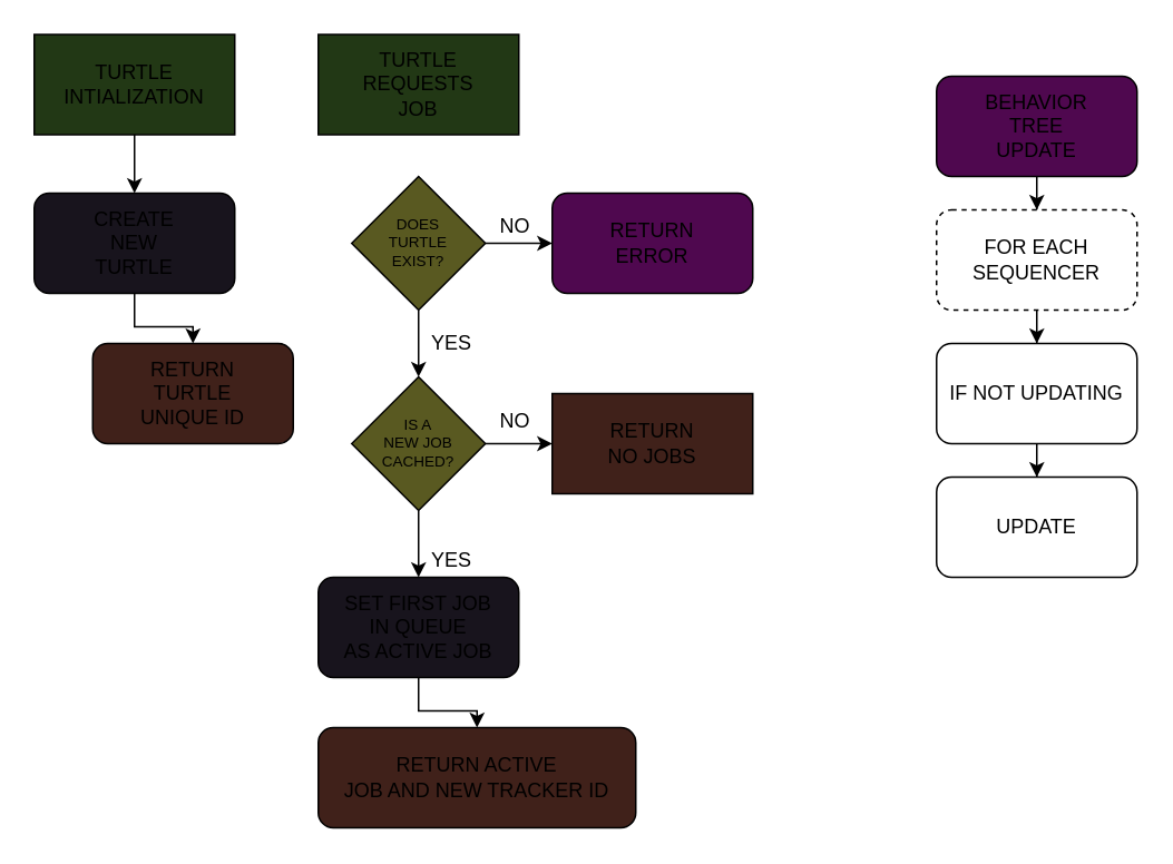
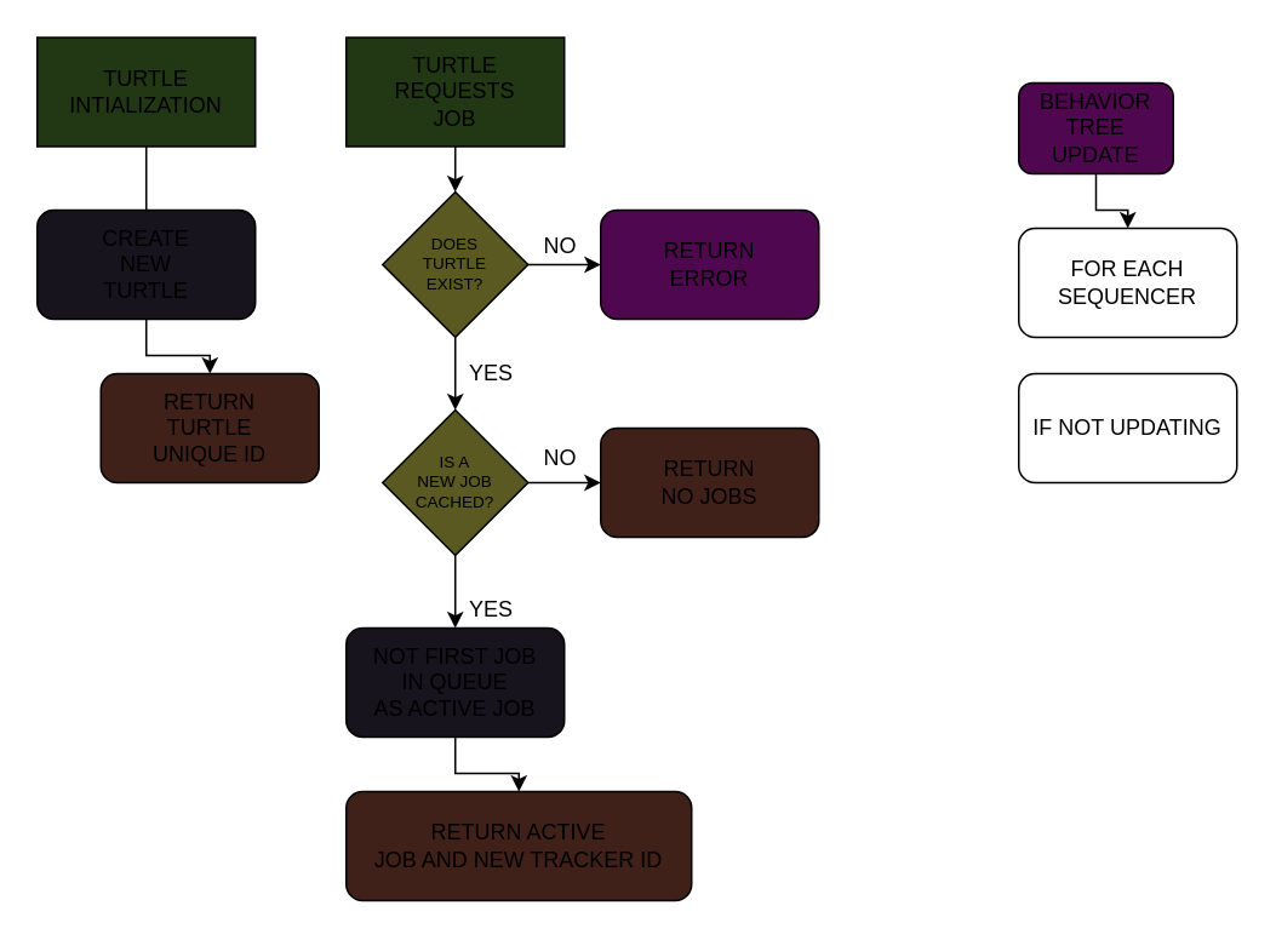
  <mxCell id="0" />
  <mxCell id="1" parent="0" />
+ <mxCell id="2" style="edgeStyle=orthogonalEdgeStyle;rounded=0;orthogonalLoop=1;jettySize=auto;html=1;entryX=0.5;entryY=0;entryDx=0;entryDy=0;" edge="1" parent="1" source="3" target="17"><mxGeometry relative="1" as="geometry" /></mxCell>
  <mxCell id="3" value="TURTLE&lt;br&gt;REQUESTS&lt;br&gt;JOB" style="rounded=0;whiteSpace=wrap;html=1;fillColor=#223815;" vertex="1" parent="1"><mxGeometry x="190" y="20" width="120" height="60" as="geometry" /></mxCell>
- <mxCell id="4" style="edgeStyle=orthogonalEdgeStyle;rounded=0;orthogonalLoop=1;jettySize=auto;html=1;entryX=0.5;entryY=0;entryDx=0;entryDy=0;" edge="1" parent="1" source="5" target="14"><mxGeometry relative="1" as="geometry" /></mxCell>
+ <mxCell id="4" style="edgeStyle=orthogonalEdgeStyle;rounded=0;orthogonalLoop=1;jettySize=auto;html=1;entryX=0.5;entryY=0;entryDx=0;entryDy=0;endArrow=none;" edge="1" parent="1" source="5" target="14"><mxGeometry relative="1" as="geometry" /></mxCell>
  <mxCell id="5" value="TURTLE&lt;br&gt;INTIALIZATION" style="rounded=0;whiteSpace=wrap;html=1;fillColor=#223815;" vertex="1" parent="1"><mxGeometry x="20" y="20" width="120" height="60" as="geometry" /></mxCell>
  <mxCell id="6" style="edgeStyle=orthogonalEdgeStyle;rounded=0;orthogonalLoop=1;jettySize=auto;html=1;entryX=0.5;entryY=0;entryDx=0;entryDy=0;" edge="1" parent="1" source="7" target="12"><mxGeometry relative="1" as="geometry" /></mxCell>
- <mxCell id="7" value="BEHAVIOR&lt;br&gt;TREE&lt;br&gt;UPDATE" style="rounded=1;whiteSpace=wrap;html=1;fillColor=#4F084F;" vertex="1" parent="1"><mxGeometry x="560" y="45" width="120" height="60" as="geometry" /></mxCell>
- <mxCell id="8" style="edgeStyle=orthogonalEdgeStyle;rounded=0;orthogonalLoop=1;jettySize=auto;html=1;entryX=0.5;entryY=0;entryDx=0;entryDy=0;" edge="1" parent="1" source="9" target="10"><mxGeometry relative="1" as="geometry" /></mxCell>
+ <mxCell id="7" value="BEHAVIOR&lt;br&gt;TREE&lt;br&gt;UPDATE" style="rounded=1;whiteSpace=wrap;html=1;fillColor=#4F084F;" vertex="1" parent="1"><mxGeometry x="560" y="45" width="85" height="50" as="geometry" /></mxCell>
  <mxCell id="9" value="IF NOT UPDATING" style="rounded=1;whiteSpace=wrap;html=1;" vertex="1" parent="1"><mxGeometry x="560" y="205" width="120" height="60" as="geometry" /></mxCell>
- <mxCell id="10" value="UPDATE&lt;br&gt;" style="rounded=1;whiteSpace=wrap;html=1;" vertex="1" parent="1"><mxGeometry x="560" y="285" width="120" height="60" as="geometry" /></mxCell>
- <mxCell id="11" style="edgeStyle=orthogonalEdgeStyle;rounded=0;orthogonalLoop=1;jettySize=auto;html=1;entryX=0.5;entryY=0;entryDx=0;entryDy=0;" edge="1" parent="1" source="12" target="9"><mxGeometry relative="1" as="geometry" /></mxCell>
- <mxCell id="12" value="FOR EACH SEQUENCER" style="rounded=1;whiteSpace=wrap;html=1;dashed=1;" vertex="1" parent="1"><mxGeometry x="560" y="125" width="120" height="60" as="geometry" /></mxCell>
+ <mxCell id="12" value="FOR EACH SEQUENCER" style="rounded=1;whiteSpace=wrap;html=1;" vertex="1" parent="1"><mxGeometry x="560" y="125" width="120" height="60" as="geometry" /></mxCell>
  <mxCell id="13" style="edgeStyle=orthogonalEdgeStyle;rounded=0;orthogonalLoop=1;jettySize=auto;html=1;entryX=0.5;entryY=0;entryDx=0;entryDy=0;" edge="1" parent="1" source="14" target="23"><mxGeometry relative="1" as="geometry" /></mxCell>
  <mxCell id="14" value="CREATE&lt;br&gt;NEW&lt;br&gt;TURTLE" style="rounded=1;whiteSpace=wrap;html=1;fillColor=#18141D;" vertex="1" parent="1"><mxGeometry x="20" y="115" width="120" height="60" as="geometry" /></mxCell>
  <mxCell id="15" style="edgeStyle=orthogonalEdgeStyle;rounded=0;orthogonalLoop=1;jettySize=auto;html=1;entryX=0;entryY=0.5;entryDx=0;entryDy=0;" edge="1" parent="1" source="17" target="18"><mxGeometry relative="1" as="geometry" /></mxCell>
  <mxCell id="16" style="edgeStyle=orthogonalEdgeStyle;rounded=0;orthogonalLoop=1;jettySize=auto;html=1;entryX=0.5;entryY=0;entryDx=0;entryDy=0;" edge="1" parent="1" source="17" target="21"><mxGeometry relative="1" as="geometry" /></mxCell>
  <mxCell id="17" value="DOES&lt;br style=&quot;font-size: 9px;&quot;&gt;TURTLE&lt;br style=&quot;font-size: 9px;&quot;&gt;EXIST?" style="rhombus;whiteSpace=wrap;html=1;fontSize=9;fillColor=#595921;" vertex="1" parent="1"><mxGeometry x="210" y="105" width="80" height="80" as="geometry" /></mxCell>
  <mxCell id="18" value="RETURN&lt;br&gt;ERROR" style="rounded=1;whiteSpace=wrap;html=1;fillColor=#4f084f;" vertex="1" parent="1"><mxGeometry x="330" y="115" width="120" height="60" as="geometry" /></mxCell>
  <mxCell id="19" style="edgeStyle=orthogonalEdgeStyle;rounded=0;orthogonalLoop=1;jettySize=auto;html=1;entryX=0;entryY=0.5;entryDx=0;entryDy=0;" edge="1" parent="1" source="21" target="22"><mxGeometry relative="1" as="geometry" /></mxCell>
  <mxCell id="20" style="edgeStyle=orthogonalEdgeStyle;rounded=0;orthogonalLoop=1;jettySize=auto;html=1;entryX=0.5;entryY=0;entryDx=0;entryDy=0;" edge="1" parent="1" source="21" target="28"><mxGeometry relative="1" as="geometry" /></mxCell>
  <mxCell id="21" value="IS A&lt;br&gt;NEW JOB&lt;br&gt;CACHED?" style="rhombus;whiteSpace=wrap;html=1;fontSize=9;fillColor=#595921;" vertex="1" parent="1"><mxGeometry x="210" y="225" width="80" height="80" as="geometry" /></mxCell>
- <mxCell id="22" value="RETURN&lt;br&gt;NO JOBS" style="whiteSpace=wrap;html=1;fillColor=#40211A;rounded=0;" vertex="1" parent="1"><mxGeometry x="330" y="235" width="120" height="60" as="geometry" /></mxCell>
+ <mxCell id="22" value="RETURN&lt;br&gt;NO JOBS" style="rounded=1;whiteSpace=wrap;html=1;fillColor=#40211A;" vertex="1" parent="1"><mxGeometry x="330" y="235" width="120" height="60" as="geometry" /></mxCell>
  <mxCell id="23" value="RETURN&lt;br&gt;TURTLE&lt;br&gt;UNIQUE ID" style="rounded=1;whiteSpace=wrap;html=1;fillColor=#40211A;" vertex="1" parent="1"><mxGeometry x="55" y="205" width="120" height="60" as="geometry" /></mxCell>
  <mxCell id="24" value="NO" style="text;html=1;strokeColor=none;fillColor=none;align=center;verticalAlign=middle;whiteSpace=wrap;rounded=0;" vertex="1" parent="1"><mxGeometry x="288" y="125" width="40" height="20" as="geometry" /></mxCell>
  <mxCell id="25" value="NO" style="text;html=1;strokeColor=none;fillColor=none;align=center;verticalAlign=middle;whiteSpace=wrap;rounded=0;" vertex="1" parent="1"><mxGeometry x="288" y="242" width="40" height="20" as="geometry" /></mxCell>
  <mxCell id="26" value="RETURN ACTIVE &lt;br&gt;JOB AND NEW TRACKER ID" style="rounded=1;whiteSpace=wrap;html=1;fillColor=#40211A;" vertex="1" parent="1"><mxGeometry x="190" y="435" width="190" height="60" as="geometry" /></mxCell>
  <mxCell id="27" style="edgeStyle=orthogonalEdgeStyle;rounded=0;orthogonalLoop=1;jettySize=auto;html=1;entryX=0.5;entryY=0;entryDx=0;entryDy=0;" edge="1" parent="1" source="28" target="26"><mxGeometry relative="1" as="geometry" /></mxCell>
- <mxCell id="28" value="SET FIRST JOB&lt;br&gt;IN QUEUE&lt;br&gt;AS ACTIVE JOB" style="rounded=1;whiteSpace=wrap;html=1;fillColor=#18141D;" vertex="1" parent="1"><mxGeometry x="190" y="345" width="120" height="60" as="geometry" /></mxCell>
+ <mxCell id="28" value="NOT FIRST JOB&lt;br&gt;IN QUEUE&lt;br&gt;AS ACTIVE JOB" style="rounded=1;whiteSpace=wrap;html=1;fillColor=#18141D;" vertex="1" parent="1"><mxGeometry x="190" y="345" width="120" height="60" as="geometry" /></mxCell>
  <mxCell id="29" value="YES" style="text;html=1;strokeColor=none;fillColor=none;align=center;verticalAlign=middle;whiteSpace=wrap;rounded=0;" vertex="1" parent="1"><mxGeometry x="250" y="195" width="40" height="20" as="geometry" /></mxCell>
  <mxCell id="30" value="YES" style="text;html=1;strokeColor=none;fillColor=none;align=center;verticalAlign=middle;whiteSpace=wrap;rounded=0;" vertex="1" parent="1"><mxGeometry x="250" y="325" width="40" height="20" as="geometry" /></mxCell>
